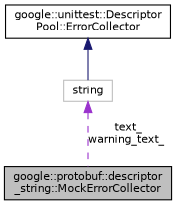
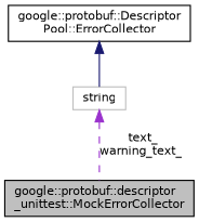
  digraph {
    node [color=black fillcolor=white fontname=Helvetica fontsize=10 shape=record style=filled]
    edge [dir=back fontname=Helvetica fontsize=10 labelfontname=Helvetica labelfontsize=10]
-   n1 [fillcolor=grey75 fontcolor=black height=0.2 label="google::protobuf::descriptor\l_string::MockErrorCollector" width=0.4]
-   n2 [height=0.2 label="google::unittest::Descriptor\lPool::ErrorCollector" width=0.4]
+   n1 [fillcolor=grey75 fontcolor=black height=0.2 label="google::protobuf::descriptor\l_unittest::MockErrorCollector" width=0.4]
+   n2 [height=0.2 label="google::protobuf::Descriptor\lPool::ErrorCollector" width=0.4]
    n3 [color=grey75 height=0.2 label=string width=0.4]
    n2 -> n3 [color=midnightblue style=solid]
    n3 -> n1 [color=darkorchid3 label=" text_\nwarning_text_" style=dashed]
  }
